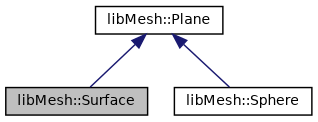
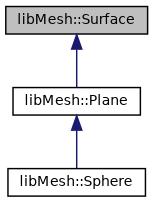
  digraph {
    node [color=black fillcolor=white fontname=Helvetica fontsize=10 shape=record style=filled]
    edge [color=midnightblue dir=back fontname=Helvetica fontsize=10 labelfontname=Helvetica labelfontsize=10 style=solid]
    n1 [fillcolor=grey75 fontcolor=black height=0.2 label="libMesh::Surface" width=0.4]
    n2 [height=0.2 label="libMesh::Plane" width=0.4]
    n3 [height=0.2 label="libMesh::Sphere" width=0.4]
-   n2 -> n1
+   n1 -> n2
    n2 -> n3
  }
